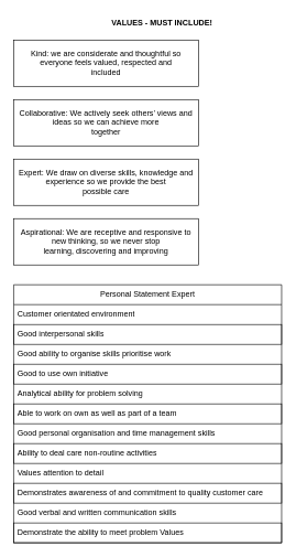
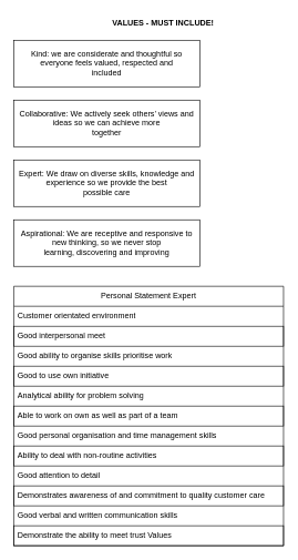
  <mxCell id="0" />
  <mxCell id="1" parent="0" />
  <mxCell id="2" value="Kind: we are considerate and thoughtful so everyone feels valued, respected and&lt;br&gt;included" style="rounded=0;whiteSpace=wrap;html=1;" parent="1" vertex="1"><mxGeometry x="20" y="60" width="280" height="70" as="geometry" /></mxCell>
  <mxCell id="3" value="&lt;b&gt;VALUES - MUST INCLUDE!&lt;/b&gt;" style="text;html=1;align=center;verticalAlign=middle;whiteSpace=wrap;rounded=0;" parent="1" vertex="1"><mxGeometry x="155" y="20" width="180" height="30" as="geometry" /></mxCell>
  <mxCell id="4" value="Collaborative: We actively seek others’ views and ideas so we can achieve more&lt;br&gt;together" style="rounded=0;whiteSpace=wrap;html=1;" parent="1" vertex="1"><mxGeometry x="20" y="150" width="280" height="70" as="geometry" /></mxCell>
  <mxCell id="5" value="Expert: We draw on diverse skills, knowledge and experience so we provide the best&lt;br&gt;possible care" style="rounded=0;whiteSpace=wrap;html=1;" parent="1" vertex="1"><mxGeometry x="20" y="240" width="280" height="70" as="geometry" /></mxCell>
  <mxCell id="6" value="Aspirational: We are receptive and responsive to new thinking, so we never stop&lt;br&gt;learning, discovering and improving" style="rounded=0;whiteSpace=wrap;html=1;" parent="1" vertex="1"><mxGeometry x="20" y="330" width="280" height="70" as="geometry" /></mxCell>
  <mxCell id="7" value="Personal Statement Expert" style="swimlane;fontStyle=0;childLayout=stackLayout;horizontal=1;startSize=30;horizontalStack=0;resizeParent=1;resizeParentMax=0;resizeLast=0;collapsible=1;marginBottom=0;whiteSpace=wrap;html=1;" parent="1" vertex="1"><mxGeometry x="20" y="430" width="406" height="390" as="geometry"><mxRectangle x="414" y="440" width="200" height="30" as="alternateBounds" /></mxGeometry></mxCell>
  <mxCell id="8" value="Customer orientated environment" style="text;strokeColor=none;fillColor=none;align=left;verticalAlign=middle;spacingLeft=4;spacingRight=4;overflow=hidden;points=[[0,0.5],[1,0.5]];portConstraint=eastwest;rotatable=0;whiteSpace=wrap;html=1;" parent="7" vertex="1"><mxGeometry y="30" width="406" height="30" as="geometry" /></mxCell>
- <mxCell id="9" value="Good interpersonal skills" style="text;strokeColor=default;fillColor=none;align=left;verticalAlign=middle;spacingLeft=4;spacingRight=4;overflow=hidden;points=[[0,0.5],[1,0.5]];portConstraint=eastwest;rotatable=0;whiteSpace=wrap;html=1;" parent="7" vertex="1"><mxGeometry y="60" width="406" height="30" as="geometry" /></mxCell>
+ <mxCell id="9" value="Good interpersonal meet" style="text;strokeColor=default;fillColor=none;align=left;verticalAlign=middle;spacingLeft=4;spacingRight=4;overflow=hidden;points=[[0,0.5],[1,0.5]];portConstraint=eastwest;rotatable=0;whiteSpace=wrap;html=1;" parent="7" vertex="1"><mxGeometry y="60" width="406" height="30" as="geometry" /></mxCell>
  <mxCell id="10" value="Good ability to organise skills prioritise work" style="text;strokeColor=none;fillColor=none;align=left;verticalAlign=middle;spacingLeft=4;spacingRight=4;overflow=hidden;points=[[0,0.5],[1,0.5]];portConstraint=eastwest;rotatable=0;whiteSpace=wrap;html=1;" parent="7" vertex="1"><mxGeometry y="90" width="406" height="30" as="geometry" /></mxCell>
  <mxCell id="11" value="Good to use own initiative" style="text;strokeColor=default;fillColor=none;align=left;verticalAlign=middle;spacingLeft=4;spacingRight=4;overflow=hidden;points=[[0,0.5],[1,0.5]];portConstraint=eastwest;rotatable=0;whiteSpace=wrap;html=1;" parent="7" vertex="1"><mxGeometry y="120" width="406" height="30" as="geometry" /></mxCell>
  <mxCell id="12" value="Analytical ability for problem solving" style="text;strokeColor=none;fillColor=none;align=left;verticalAlign=middle;spacingLeft=4;spacingRight=4;overflow=hidden;points=[[0,0.5],[1,0.5]];portConstraint=eastwest;rotatable=0;whiteSpace=wrap;html=1;" parent="7" vertex="1"><mxGeometry y="150" width="406" height="30" as="geometry" /></mxCell>
  <mxCell id="13" value="Able to work on own as well as part of a team" style="text;strokeColor=default;fillColor=none;align=left;verticalAlign=middle;spacingLeft=4;spacingRight=4;overflow=hidden;points=[[0,0.5],[1,0.5]];portConstraint=eastwest;rotatable=0;whiteSpace=wrap;html=1;" parent="7" vertex="1"><mxGeometry y="180" width="406" height="30" as="geometry" /></mxCell>
  <mxCell id="14" value="Good personal organisation and time management skills" style="text;strokeColor=none;fillColor=none;align=left;verticalAlign=middle;spacingLeft=4;spacingRight=4;overflow=hidden;points=[[0,0.5],[1,0.5]];portConstraint=eastwest;rotatable=0;whiteSpace=wrap;html=1;" parent="7" vertex="1"><mxGeometry y="210" width="406" height="30" as="geometry" /></mxCell>
- <mxCell id="15" value="Ability to deal care non-routine activities" style="text;strokeColor=default;fillColor=none;align=left;verticalAlign=middle;spacingLeft=4;spacingRight=4;overflow=hidden;points=[[0,0.5],[1,0.5]];portConstraint=eastwest;rotatable=0;whiteSpace=wrap;html=1;" parent="7" vertex="1"><mxGeometry y="240" width="406" height="30" as="geometry" /></mxCell>
- <mxCell id="16" value="Values attention to detail" style="text;strokeColor=none;fillColor=none;align=left;verticalAlign=middle;spacingLeft=4;spacingRight=4;overflow=hidden;points=[[0,0.5],[1,0.5]];portConstraint=eastwest;rotatable=0;whiteSpace=wrap;html=1;" parent="7" vertex="1"><mxGeometry y="270" width="406" height="30" as="geometry" /></mxCell>
+ <mxCell id="15" value="Ability to deal with non-routine activities" style="text;strokeColor=default;fillColor=none;align=left;verticalAlign=middle;spacingLeft=4;spacingRight=4;overflow=hidden;points=[[0,0.5],[1,0.5]];portConstraint=eastwest;rotatable=0;whiteSpace=wrap;html=1;" parent="7" vertex="1"><mxGeometry y="240" width="406" height="30" as="geometry" /></mxCell>
+ <mxCell id="16" value="Good attention to detail" style="text;strokeColor=none;fillColor=none;align=left;verticalAlign=middle;spacingLeft=4;spacingRight=4;overflow=hidden;points=[[0,0.5],[1,0.5]];portConstraint=eastwest;rotatable=0;whiteSpace=wrap;html=1;" parent="7" vertex="1"><mxGeometry y="270" width="406" height="30" as="geometry" /></mxCell>
  <mxCell id="17" value="Demonstrates awareness of and commitment to quality customer care" style="text;strokeColor=default;fillColor=none;align=left;verticalAlign=middle;spacingLeft=4;spacingRight=4;overflow=hidden;points=[[0,0.5],[1,0.5]];portConstraint=eastwest;rotatable=0;whiteSpace=wrap;html=1;" parent="7" vertex="1"><mxGeometry y="300" width="406" height="30" as="geometry" /></mxCell>
  <mxCell id="18" value="Good verbal and written communication skills" style="text;strokeColor=none;fillColor=none;align=left;verticalAlign=middle;spacingLeft=4;spacingRight=4;overflow=hidden;points=[[0,0.5],[1,0.5]];portConstraint=eastwest;rotatable=0;whiteSpace=wrap;html=1;" parent="7" vertex="1"><mxGeometry y="330" width="406" height="30" as="geometry" /></mxCell>
- <mxCell id="19" value="Demonstrate the ability to meet problem Values" style="text;strokeColor=default;fillColor=none;align=left;verticalAlign=middle;spacingLeft=4;spacingRight=4;overflow=hidden;points=[[0,0.5],[1,0.5]];portConstraint=eastwest;rotatable=0;whiteSpace=wrap;html=1;" parent="7" vertex="1"><mxGeometry y="360" width="406" height="30" as="geometry" /></mxCell>
+ <mxCell id="19" value="Demonstrate the ability to meet trust Values" style="text;strokeColor=default;fillColor=none;align=left;verticalAlign=middle;spacingLeft=4;spacingRight=4;overflow=hidden;points=[[0,0.5],[1,0.5]];portConstraint=eastwest;rotatable=0;whiteSpace=wrap;html=1;" parent="7" vertex="1"><mxGeometry y="360" width="406" height="30" as="geometry" /></mxCell>
